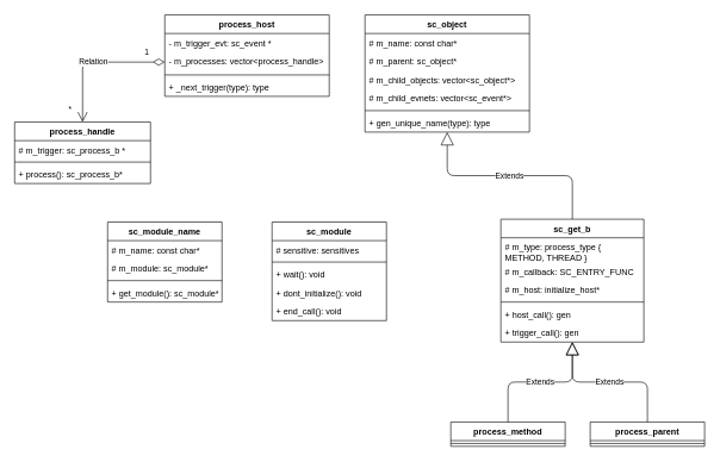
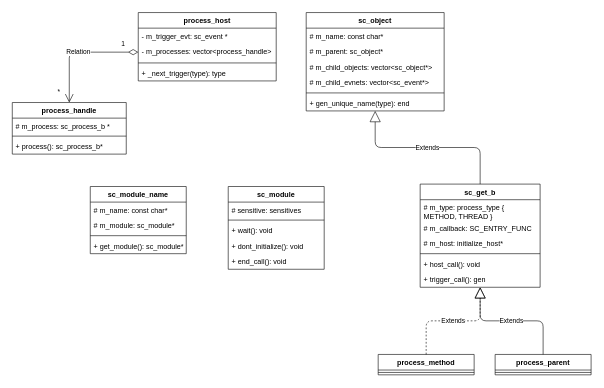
  <mxCell id="0" />
  <mxCell id="1" parent="0" />
  <mxCell id="2" value="sc_object" style="swimlane;fontStyle=1;align=center;verticalAlign=top;childLayout=stackLayout;horizontal=1;startSize=26;horizontalStack=0;resizeParent=1;resizeParentMax=0;resizeLast=0;collapsible=1;marginBottom=0;" vertex="1" parent="1"><mxGeometry x="510" y="20" width="230" height="164" as="geometry"><mxRectangle x="310" y="-790" width="105" height="26" as="alternateBounds" /></mxGeometry></mxCell>
  <mxCell id="3" value="# m_name: const char*" style="text;strokeColor=none;fillColor=none;align=left;verticalAlign=top;spacingLeft=4;spacingRight=4;overflow=hidden;rotatable=0;points=[[0,0.5],[1,0.5]];portConstraint=eastwest;" vertex="1" parent="2"><mxGeometry y="26" width="230" height="26" as="geometry" /></mxCell>
  <mxCell id="4" value="# m_parent: sc_object*" style="text;strokeColor=none;fillColor=none;align=left;verticalAlign=top;spacingLeft=4;spacingRight=4;overflow=hidden;rotatable=0;points=[[0,0.5],[1,0.5]];portConstraint=eastwest;" vertex="1" parent="2"><mxGeometry y="52" width="230" height="26" as="geometry" /></mxCell>
  <mxCell id="5" value="# m_child_objects: vector&lt;sc_object*&gt;" style="text;strokeColor=none;fillColor=none;align=left;verticalAlign=top;spacingLeft=4;spacingRight=4;overflow=hidden;rotatable=0;points=[[0,0.5],[1,0.5]];portConstraint=eastwest;" vertex="1" parent="2"><mxGeometry y="78" width="230" height="26" as="geometry" /></mxCell>
  <mxCell id="6" value="# m_child_evnets: vector&lt;sc_event*&gt;" style="text;strokeColor=none;fillColor=none;align=left;verticalAlign=top;spacingLeft=4;spacingRight=4;overflow=hidden;rotatable=0;points=[[0,0.5],[1,0.5]];portConstraint=eastwest;" vertex="1" parent="2"><mxGeometry y="104" width="230" height="26" as="geometry" /></mxCell>
  <mxCell id="7" value="" style="line;strokeWidth=1;fillColor=none;align=left;verticalAlign=middle;spacingTop=-1;spacingLeft=3;spacingRight=3;rotatable=0;labelPosition=right;points=[];portConstraint=eastwest;" vertex="1" parent="2"><mxGeometry y="130" width="230" height="8" as="geometry" /></mxCell>
- <mxCell id="8" value="+ gen_unique_name(type): type" style="text;strokeColor=none;fillColor=none;align=left;verticalAlign=top;spacingLeft=4;spacingRight=4;overflow=hidden;rotatable=0;points=[[0,0.5],[1,0.5]];portConstraint=eastwest;" vertex="1" parent="2"><mxGeometry y="138" width="230" height="26" as="geometry" /></mxCell>
+ <mxCell id="8" value="+ gen_unique_name(type): end" style="text;strokeColor=none;fillColor=none;align=left;verticalAlign=top;spacingLeft=4;spacingRight=4;overflow=hidden;rotatable=0;points=[[0,0.5],[1,0.5]];portConstraint=eastwest;" vertex="1" parent="2"><mxGeometry y="138" width="230" height="26" as="geometry" /></mxCell>
  <mxCell id="9" value="sc_get_b" style="swimlane;fontStyle=1;align=center;verticalAlign=top;childLayout=stackLayout;horizontal=1;startSize=26;horizontalStack=0;resizeParent=1;resizeParentMax=0;resizeLast=0;collapsible=1;marginBottom=0;" vertex="1" parent="1"><mxGeometry x="700" y="306" width="200" height="172" as="geometry"><mxRectangle x="770" y="-510" width="105" height="26" as="alternateBounds" /></mxGeometry></mxCell>
  <mxCell id="10" value="# m_type: process_type { METHOD, THREAD }" style="text;strokeColor=none;fillColor=none;align=left;verticalAlign=top;spacingLeft=4;spacingRight=4;overflow=hidden;rotatable=0;points=[[0,0.5],[1,0.5]];portConstraint=eastwest;whiteSpace=wrap;" vertex="1" parent="9"><mxGeometry y="26" width="200" height="34" as="geometry" /></mxCell>
  <mxCell id="11" value="# m_callback: SC_ENTRY_FUNC" style="text;strokeColor=none;fillColor=none;align=left;verticalAlign=top;spacingLeft=4;spacingRight=4;overflow=hidden;rotatable=0;points=[[0,0.5],[1,0.5]];portConstraint=eastwest;" vertex="1" parent="9"><mxGeometry y="60" width="200" height="26" as="geometry" /></mxCell>
  <mxCell id="12" value="# m_host: initialize_host*" style="text;strokeColor=none;fillColor=none;align=left;verticalAlign=top;spacingLeft=4;spacingRight=4;overflow=hidden;rotatable=0;points=[[0,0.5],[1,0.5]];portConstraint=eastwest;" vertex="1" parent="9"><mxGeometry y="86" width="200" height="26" as="geometry" /></mxCell>
  <mxCell id="13" value="" style="line;strokeWidth=1;fillColor=none;align=left;verticalAlign=middle;spacingTop=-1;spacingLeft=3;spacingRight=3;rotatable=0;labelPosition=right;points=[];portConstraint=eastwest;" vertex="1" parent="9"><mxGeometry y="112" width="200" height="8" as="geometry" /></mxCell>
- <mxCell id="14" value="+ host_call(): gen" style="text;strokeColor=none;fillColor=none;align=left;verticalAlign=top;spacingLeft=4;spacingRight=4;overflow=hidden;rotatable=0;points=[[0,0.5],[1,0.5]];portConstraint=eastwest;" vertex="1" parent="9"><mxGeometry y="120" width="200" height="26" as="geometry" /></mxCell>
+ <mxCell id="14" value="+ host_call(): void" style="text;strokeColor=none;fillColor=none;align=left;verticalAlign=top;spacingLeft=4;spacingRight=4;overflow=hidden;rotatable=0;points=[[0,0.5],[1,0.5]];portConstraint=eastwest;" vertex="1" parent="9"><mxGeometry y="120" width="200" height="26" as="geometry" /></mxCell>
  <mxCell id="15" value="+ trigger_call(): gen" style="text;strokeColor=none;fillColor=none;align=left;verticalAlign=top;spacingLeft=4;spacingRight=4;overflow=hidden;rotatable=0;points=[[0,0.5],[1,0.5]];portConstraint=eastwest;" vertex="1" parent="9"><mxGeometry y="146" width="200" height="26" as="geometry" /></mxCell>
  <mxCell id="16" value="process_parent" style="swimlane;fontStyle=1;align=center;verticalAlign=top;childLayout=stackLayout;horizontal=1;startSize=26;horizontalStack=0;resizeParent=1;resizeParentMax=0;resizeLast=0;collapsible=1;marginBottom=0;" vertex="1" parent="1"><mxGeometry x="825" y="590" width="160" height="34" as="geometry"><mxRectangle x="855" y="-299" width="135" height="26" as="alternateBounds" /></mxGeometry></mxCell>
  <mxCell id="17" value="" style="line;strokeWidth=1;fillColor=none;align=left;verticalAlign=middle;spacingTop=-1;spacingLeft=3;spacingRight=3;rotatable=0;labelPosition=right;points=[];portConstraint=eastwest;" vertex="1" parent="16"><mxGeometry y="26" width="160" height="8" as="geometry" /></mxCell>
  <mxCell id="18" value="process_method" style="swimlane;fontStyle=1;align=center;verticalAlign=top;childLayout=stackLayout;horizontal=1;startSize=26;horizontalStack=0;resizeParent=1;resizeParentMax=0;resizeLast=0;collapsible=1;marginBottom=0;" vertex="1" parent="1"><mxGeometry x="630" y="590" width="160" height="34" as="geometry"><mxRectangle x="660" y="-299" width="135" height="26" as="alternateBounds" /></mxGeometry></mxCell>
  <mxCell id="19" value="" style="line;strokeWidth=1;fillColor=none;align=left;verticalAlign=middle;spacingTop=-1;spacingLeft=3;spacingRight=3;rotatable=0;labelPosition=right;points=[];portConstraint=eastwest;" vertex="1" parent="18"><mxGeometry y="26" width="160" height="8" as="geometry" /></mxCell>
  <mxCell id="20" value="Extends" style="endArrow=block;endSize=16;endFill=0;html=1;edgeStyle=orthogonalEdgeStyle;exitX=0.5;exitY=0;exitDx=0;exitDy=0;" edge="1" parent="1" source="9" target="2"><mxGeometry width="160" relative="1" as="geometry"><mxPoint x="900" y="250" as="sourcePoint" /><mxPoint x="1060" y="250" as="targetPoint" /></mxGeometry></mxCell>
  <mxCell id="21" value="Extends" style="endArrow=block;endSize=16;endFill=0;html=1;exitX=0.5;exitY=0;exitDx=0;exitDy=0;entryX=0.5;entryY=1;entryDx=0;entryDy=0;edgeStyle=orthogonalEdgeStyle;" edge="1" parent="1" source="16" target="9"><mxGeometry width="160" relative="1" as="geometry"><mxPoint x="772.5" y="420" as="sourcePoint" /><mxPoint x="630" y="460" as="targetPoint" /></mxGeometry></mxCell>
- <mxCell id="22" value="Extends" style="endArrow=block;endSize=16;endFill=0;html=1;exitX=0.5;exitY=0;exitDx=0;exitDy=0;entryX=0.5;entryY=1;entryDx=0;entryDy=0;edgeStyle=orthogonalEdgeStyle;" edge="1" parent="1" source="18" target="9"><mxGeometry width="160" relative="1" as="geometry"><mxPoint x="882.5" y="531" as="sourcePoint" /><mxPoint x="772.5" y="446" as="targetPoint" /></mxGeometry></mxCell>
+ <mxCell id="22" value="Extends" style="endArrow=block;endSize=16;endFill=0;html=1;exitX=0.5;exitY=0;exitDx=0;exitDy=0;entryX=0.5;entryY=1;entryDx=0;entryDy=0;edgeStyle=orthogonalEdgeStyle;dashed=1;" edge="1" parent="1" source="18" target="9"><mxGeometry width="160" relative="1" as="geometry"><mxPoint x="882.5" y="531" as="sourcePoint" /><mxPoint x="772.5" y="446" as="targetPoint" /></mxGeometry></mxCell>
  <mxCell id="23" value="sc_module" style="swimlane;fontStyle=1;align=center;verticalAlign=top;childLayout=stackLayout;horizontal=1;startSize=26;horizontalStack=0;resizeParent=1;resizeParentMax=0;resizeLast=0;collapsible=1;marginBottom=0;" vertex="1" parent="1"><mxGeometry x="380" y="310" width="160" height="138" as="geometry"><mxRectangle x="170" y="-500" width="105" height="26" as="alternateBounds" /></mxGeometry></mxCell>
  <mxCell id="24" value="# sensitive: sensitives" style="text;strokeColor=none;fillColor=none;align=left;verticalAlign=top;spacingLeft=4;spacingRight=4;overflow=hidden;rotatable=0;points=[[0,0.5],[1,0.5]];portConstraint=eastwest;" vertex="1" parent="23"><mxGeometry y="26" width="160" height="26" as="geometry" /></mxCell>
  <mxCell id="25" value="" style="line;strokeWidth=1;fillColor=none;align=left;verticalAlign=middle;spacingTop=-1;spacingLeft=3;spacingRight=3;rotatable=0;labelPosition=right;points=[];portConstraint=eastwest;" vertex="1" parent="23"><mxGeometry y="52" width="160" height="8" as="geometry" /></mxCell>
  <mxCell id="26" value="+ wait(): void" style="text;strokeColor=none;fillColor=none;align=left;verticalAlign=top;spacingLeft=4;spacingRight=4;overflow=hidden;rotatable=0;points=[[0,0.5],[1,0.5]];portConstraint=eastwest;" vertex="1" parent="23"><mxGeometry y="60" width="160" height="26" as="geometry" /></mxCell>
  <mxCell id="27" value="+ dont_initialize(): void" style="text;strokeColor=none;fillColor=none;align=left;verticalAlign=top;spacingLeft=4;spacingRight=4;overflow=hidden;rotatable=0;points=[[0,0.5],[1,0.5]];portConstraint=eastwest;" vertex="1" parent="23"><mxGeometry y="86" width="160" height="26" as="geometry" /></mxCell>
  <mxCell id="28" value="+ end_call(): void" style="text;strokeColor=none;fillColor=none;align=left;verticalAlign=top;spacingLeft=4;spacingRight=4;overflow=hidden;rotatable=0;points=[[0,0.5],[1,0.5]];portConstraint=eastwest;" vertex="1" parent="23"><mxGeometry y="112" width="160" height="26" as="geometry" /></mxCell>
  <mxCell id="29" value="process_host" style="swimlane;fontStyle=1;align=center;verticalAlign=top;childLayout=stackLayout;horizontal=1;startSize=26;horizontalStack=0;resizeParent=1;resizeParentMax=0;resizeLast=0;collapsible=1;marginBottom=0;" vertex="1" parent="1"><mxGeometry x="230" y="20" width="230" height="114" as="geometry"><mxRectangle x="65" y="-750" width="105" height="26" as="alternateBounds" /></mxGeometry></mxCell>
  <mxCell id="30" value="- m_trigger_evt: sc_event *" style="text;strokeColor=none;fillColor=none;align=left;verticalAlign=top;spacingLeft=4;spacingRight=4;overflow=hidden;rotatable=0;points=[[0,0.5],[1,0.5]];portConstraint=eastwest;" vertex="1" parent="29"><mxGeometry y="26" width="230" height="26" as="geometry" /></mxCell>
  <mxCell id="31" value="- m_processes: vector&lt;process_handle&gt;" style="text;strokeColor=none;fillColor=none;align=left;verticalAlign=top;spacingLeft=4;spacingRight=4;overflow=hidden;rotatable=0;points=[[0,0.5],[1,0.5]];portConstraint=eastwest;whiteSpace=wrap;" vertex="1" parent="29"><mxGeometry y="52" width="230" height="28" as="geometry" /></mxCell>
  <mxCell id="32" value="" style="line;strokeWidth=1;fillColor=none;align=left;verticalAlign=middle;spacingTop=-1;spacingLeft=3;spacingRight=3;rotatable=0;labelPosition=right;points=[];portConstraint=eastwest;" vertex="1" parent="29"><mxGeometry y="80" width="230" height="8" as="geometry" /></mxCell>
  <mxCell id="33" value="+ _next_trigger(type): type" style="text;strokeColor=none;fillColor=none;align=left;verticalAlign=top;spacingLeft=4;spacingRight=4;overflow=hidden;rotatable=0;points=[[0,0.5],[1,0.5]];portConstraint=eastwest;" vertex="1" parent="29"><mxGeometry y="88" width="230" height="26" as="geometry" /></mxCell>
  <mxCell id="34" value="sc_module_name" style="swimlane;fontStyle=1;align=center;verticalAlign=top;childLayout=stackLayout;horizontal=1;startSize=26;horizontalStack=0;resizeParent=1;resizeParentMax=0;resizeLast=0;collapsible=1;marginBottom=0;" vertex="1" parent="1"><mxGeometry x="150" y="310" width="160" height="112" as="geometry"><mxRectangle x="170" y="-500" width="105" height="26" as="alternateBounds" /></mxGeometry></mxCell>
  <mxCell id="35" value="# m_name: const char*" style="text;strokeColor=none;fillColor=none;align=left;verticalAlign=top;spacingLeft=4;spacingRight=4;overflow=hidden;rotatable=0;points=[[0,0.5],[1,0.5]];portConstraint=eastwest;" vertex="1" parent="34"><mxGeometry y="26" width="160" height="26" as="geometry" /></mxCell>
  <mxCell id="36" value="# m_module: sc_module*" style="text;strokeColor=none;fillColor=none;align=left;verticalAlign=top;spacingLeft=4;spacingRight=4;overflow=hidden;rotatable=0;points=[[0,0.5],[1,0.5]];portConstraint=eastwest;" vertex="1" parent="34"><mxGeometry y="52" width="160" height="26" as="geometry" /></mxCell>
  <mxCell id="37" value="" style="line;strokeWidth=1;fillColor=none;align=left;verticalAlign=middle;spacingTop=-1;spacingLeft=3;spacingRight=3;rotatable=0;labelPosition=right;points=[];portConstraint=eastwest;" vertex="1" parent="34"><mxGeometry y="78" width="160" height="8" as="geometry" /></mxCell>
  <mxCell id="38" value="+ get_module(): sc_module*" style="text;strokeColor=none;fillColor=none;align=left;verticalAlign=top;spacingLeft=4;spacingRight=4;overflow=hidden;rotatable=0;points=[[0,0.5],[1,0.5]];portConstraint=eastwest;" vertex="1" parent="34"><mxGeometry y="86" width="160" height="26" as="geometry" /></mxCell>
  <mxCell id="39" value="process_handle" style="swimlane;fontStyle=1;align=center;verticalAlign=top;childLayout=stackLayout;horizontal=1;startSize=26;horizontalStack=0;resizeParent=1;resizeParentMax=0;resizeLast=0;collapsible=1;marginBottom=0;" vertex="1" parent="1"><mxGeometry x="20" y="170" width="190" height="86" as="geometry"><mxRectangle x="65" y="-750" width="105" height="26" as="alternateBounds" /></mxGeometry></mxCell>
- <mxCell id="40" value="# m_trigger: sc_process_b *" style="text;strokeColor=none;fillColor=none;align=left;verticalAlign=top;spacingLeft=4;spacingRight=4;overflow=hidden;rotatable=0;points=[[0,0.5],[1,0.5]];portConstraint=eastwest;" vertex="1" parent="39"><mxGeometry y="26" width="190" height="26" as="geometry" /></mxCell>
+ <mxCell id="40" value="# m_process: sc_process_b *" style="text;strokeColor=none;fillColor=none;align=left;verticalAlign=top;spacingLeft=4;spacingRight=4;overflow=hidden;rotatable=0;points=[[0,0.5],[1,0.5]];portConstraint=eastwest;" vertex="1" parent="39"><mxGeometry y="26" width="190" height="26" as="geometry" /></mxCell>
  <mxCell id="41" value="" style="line;strokeWidth=1;fillColor=none;align=left;verticalAlign=middle;spacingTop=-1;spacingLeft=3;spacingRight=3;rotatable=0;labelPosition=right;points=[];portConstraint=eastwest;" vertex="1" parent="39"><mxGeometry y="52" width="190" height="8" as="geometry" /></mxCell>
  <mxCell id="42" value="+ process(): sc_process_b*" style="text;strokeColor=none;fillColor=none;align=left;verticalAlign=top;spacingLeft=4;spacingRight=4;overflow=hidden;rotatable=0;points=[[0,0.5],[1,0.5]];portConstraint=eastwest;" vertex="1" parent="39"><mxGeometry y="60" width="190" height="26" as="geometry" /></mxCell>
  <mxCell id="43" value="Relation" style="endArrow=open;html=1;endSize=12;startArrow=diamondThin;startSize=14;startFill=0;edgeStyle=orthogonalEdgeStyle;" edge="1" parent="1" source="31" target="39"><mxGeometry relative="1" as="geometry"><mxPoint x="-20" y="60" as="sourcePoint" /><mxPoint x="140" y="60" as="targetPoint" /></mxGeometry></mxCell>
  <mxCell id="44" value="1" style="edgeLabel;resizable=0;html=1;align=left;verticalAlign=top;" connectable="0" vertex="1" parent="43"><mxGeometry x="-1" relative="1" as="geometry"><mxPoint x="-30" y="-26" as="offset" /></mxGeometry></mxCell>
  <mxCell id="45" value="*" style="edgeLabel;resizable=0;html=1;align=right;verticalAlign=top;" connectable="0" vertex="1" parent="43"><mxGeometry x="1" relative="1" as="geometry"><mxPoint x="-15" y="-30" as="offset" /></mxGeometry></mxCell>
